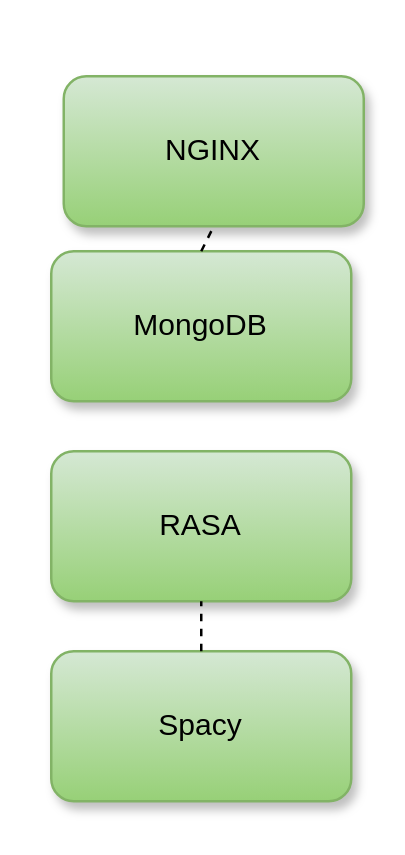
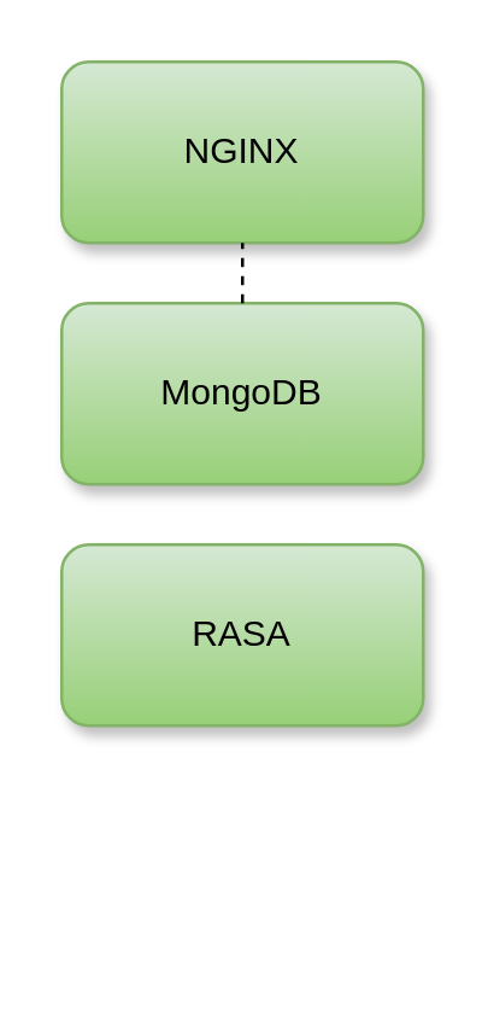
  <mxCell id="0" />
  <mxCell id="1" parent="0" />
- <mxCell id="2" value="NGINX" style="rounded=1;whiteSpace=wrap;html=1;fillColor=#d5e8d4;strokeColor=#82b366;glass=0;shadow=1;gradientColor=#97d077;fixDash=0;snapToPoint=0;portConstraintRotation=0;" vertex="1" parent="1"><mxGeometry x="25" y="30" width="120" height="60" as="geometry" /></mxCell>
+ <mxCell id="2" value="NGINX" style="rounded=1;whiteSpace=wrap;html=1;fillColor=#d5e8d4;strokeColor=#82b366;glass=0;shadow=1;gradientColor=#97d077;fixDash=0;snapToPoint=0;portConstraintRotation=0;" vertex="1" parent="1"><mxGeometry x="20" y="20" width="120" height="60" as="geometry" /></mxCell>
  <mxCell id="3" value="&lt;div&gt;RASA&lt;/div&gt;" style="rounded=1;whiteSpace=wrap;html=1;fillColor=#d5e8d4;strokeColor=#82b366;glass=0;shadow=1;gradientColor=#97d077;fixDash=0;snapToPoint=0;portConstraintRotation=0;" vertex="1" parent="1"><mxGeometry x="20" y="180" width="120" height="60" as="geometry" /></mxCell>
  <mxCell id="4" value="MongoDB" style="rounded=1;whiteSpace=wrap;html=1;fillColor=#d5e8d4;strokeColor=#82b366;glass=0;shadow=1;gradientColor=#97d077;fixDash=0;snapToPoint=0;portConstraintRotation=0;" vertex="1" parent="1"><mxGeometry x="20" y="100" width="120" height="60" as="geometry" /></mxCell>
- <mxCell id="5" value="Spacy" style="rounded=1;whiteSpace=wrap;html=1;fillColor=#d5e8d4;strokeColor=#82b366;glass=0;shadow=1;gradientColor=#97d077;fixDash=0;snapToPoint=0;portConstraintRotation=0;" vertex="1" parent="1"><mxGeometry x="20" y="260" width="120" height="60" as="geometry" /></mxCell>
  <mxCell id="6" value="" style="endArrow=none;dashed=1;html=1;rounded=0;entryX=0.5;entryY=1;entryDx=0;entryDy=0;exitX=0.5;exitY=0;exitDx=0;exitDy=0;" edge="1" parent="1" source="4" target="2"><mxGeometry width="50" height="50" relative="1" as="geometry"><mxPoint x="-140" y="150" as="sourcePoint" /><mxPoint x="-90" y="100" as="targetPoint" /></mxGeometry></mxCell>
- <mxCell id="7" value="" style="endArrow=none;dashed=1;html=1;rounded=0;entryX=0.5;entryY=1;entryDx=0;entryDy=0;" edge="1" parent="1" source="5" target="3"><mxGeometry width="50" height="50" relative="1" as="geometry"><mxPoint x="190" y="290" as="sourcePoint" /><mxPoint x="190" y="270" as="targetPoint" /></mxGeometry></mxCell>
